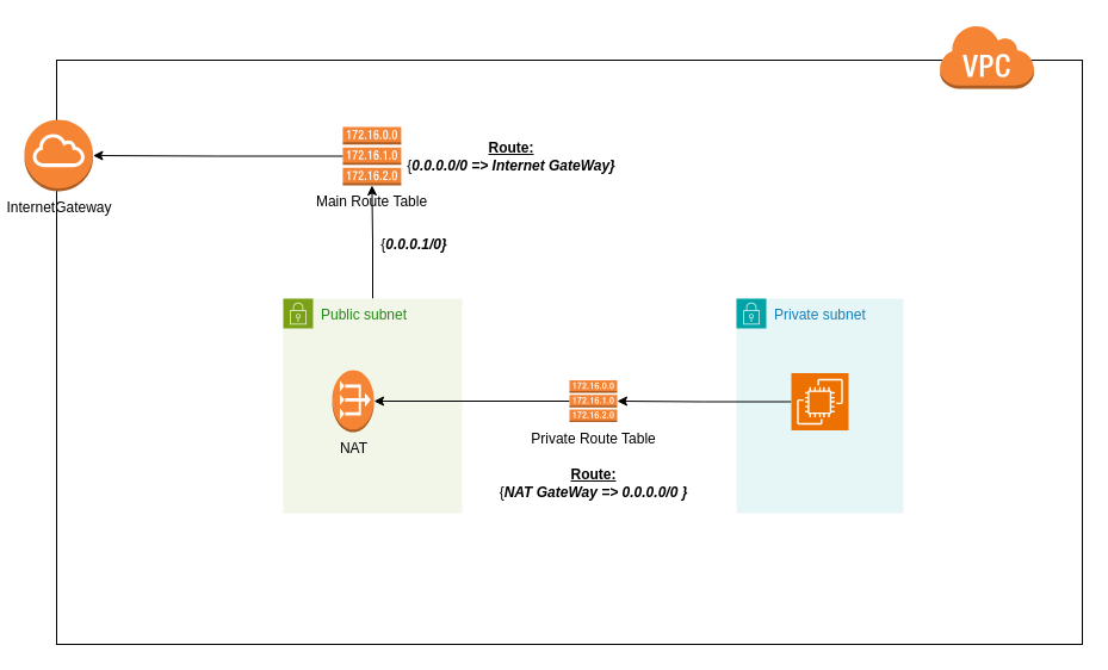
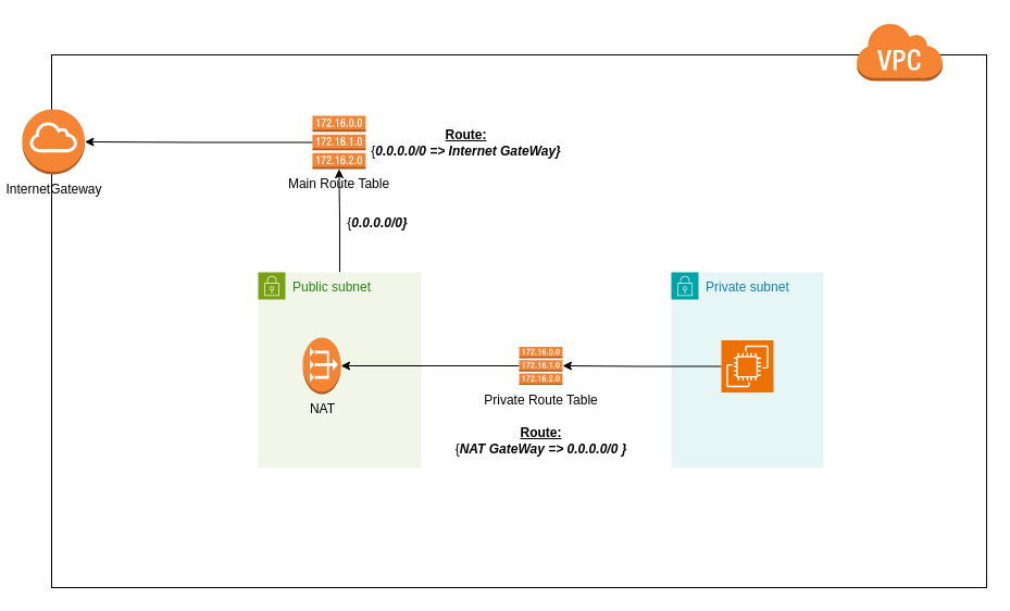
  <mxCell id="0" />
  <mxCell id="1" parent="0" />
  <mxCell id="2" value="" style="rounded=0;whiteSpace=wrap;html=1;" parent="1" vertex="1"><mxGeometry x="47" y="50" width="860" height="490" as="geometry" /></mxCell>
  <mxCell id="3" value="InternetGateway" style="outlineConnect=0;dashed=0;verticalLabelPosition=bottom;verticalAlign=top;align=center;html=1;shape=mxgraph.aws3.internet_gateway;fillColor=#F58534;gradientColor=none;" parent="1" vertex="1"><mxGeometry x="20" y="100" width="57.5" height="60" as="geometry" /></mxCell>
  <mxCell id="4" value="Main Route Table" style="outlineConnect=0;dashed=0;verticalLabelPosition=bottom;verticalAlign=top;align=center;html=1;shape=mxgraph.aws3.route_table;fillColor=#F58536;gradientColor=none;" parent="1" vertex="1"><mxGeometry x="286.92" y="106" width="49" height="49" as="geometry" /></mxCell>
  <mxCell id="5" style="edgeStyle=orthogonalEdgeStyle;rounded=0;orthogonalLoop=1;jettySize=auto;html=1;" parent="1" source="6" target="4" edge="1"><mxGeometry relative="1" as="geometry" /></mxCell>
  <mxCell id="6" value="Public subnet" style="points=[[0,0],[0.25,0],[0.5,0],[0.75,0],[1,0],[1,0.25],[1,0.5],[1,0.75],[1,1],[0.75,1],[0.5,1],[0.25,1],[0,1],[0,0.75],[0,0.5],[0,0.25]];outlineConnect=0;gradientColor=none;html=1;whiteSpace=wrap;fontSize=12;fontStyle=0;container=1;pointerEvents=0;collapsible=0;recursiveResize=0;shape=mxgraph.aws4.group;grIcon=mxgraph.aws4.group_security_group;grStroke=0;strokeColor=#7AA116;fillColor=#F2F6E8;verticalAlign=top;align=left;spacingLeft=30;fontColor=#248814;dashed=0;" parent="1" vertex="1"><mxGeometry x="237" y="250" width="150" height="180" as="geometry" /></mxCell>
  <mxCell id="7" value="Private subnet" style="points=[[0,0],[0.25,0],[0.5,0],[0.75,0],[1,0],[1,0.25],[1,0.5],[1,0.75],[1,1],[0.75,1],[0.5,1],[0.25,1],[0,1],[0,0.75],[0,0.5],[0,0.25]];outlineConnect=0;gradientColor=none;html=1;whiteSpace=wrap;fontSize=12;fontStyle=0;container=1;pointerEvents=0;collapsible=0;recursiveResize=0;shape=mxgraph.aws4.group;grIcon=mxgraph.aws4.group_security_group;grStroke=0;strokeColor=#00A4A6;fillColor=#E6F6F7;verticalAlign=top;align=left;spacingLeft=30;fontColor=#147EBA;dashed=0;" parent="1" vertex="1"><mxGeometry x="617" y="250" width="140" height="180" as="geometry" /></mxCell>
  <mxCell id="8" value="NAT" style="outlineConnect=0;dashed=0;verticalLabelPosition=bottom;verticalAlign=top;align=center;html=1;shape=mxgraph.aws3.vpc_nat_gateway;fillColor=#F58534;gradientColor=none;" parent="1" vertex="1"><mxGeometry x="278.09" y="310" width="35" height="52" as="geometry" /></mxCell>
  <mxCell id="9" style="edgeStyle=orthogonalEdgeStyle;rounded=0;orthogonalLoop=1;jettySize=auto;html=1;" parent="1" source="10" target="8" edge="1"><mxGeometry relative="1" as="geometry" /></mxCell>
  <mxCell id="10" value="Private Route Table" style="outlineConnect=0;dashed=0;verticalLabelPosition=bottom;verticalAlign=top;align=center;html=1;shape=mxgraph.aws3.route_table;fillColor=#F58536;gradientColor=none;" parent="1" vertex="1"><mxGeometry x="477" y="318.5" width="40" height="35" as="geometry" /></mxCell>
  <mxCell id="11" style="edgeStyle=orthogonalEdgeStyle;rounded=0;orthogonalLoop=1;jettySize=auto;html=1;" parent="1" source="12" target="10" edge="1"><mxGeometry relative="1" as="geometry" /></mxCell>
  <mxCell id="12" value="" style="sketch=0;points=[[0,0,0],[0.25,0,0],[0.5,0,0],[0.75,0,0],[1,0,0],[0,1,0],[0.25,1,0],[0.5,1,0],[0.75,1,0],[1,1,0],[0,0.25,0],[0,0.5,0],[0,0.75,0],[1,0.25,0],[1,0.5,0],[1,0.75,0]];outlineConnect=0;fontColor=#232F3E;fillColor=#ED7100;strokeColor=#ffffff;dashed=0;verticalLabelPosition=bottom;verticalAlign=top;align=center;html=1;fontSize=12;fontStyle=0;aspect=fixed;shape=mxgraph.aws4.resourceIcon;resIcon=mxgraph.aws4.ec2;" parent="1" vertex="1"><mxGeometry x="663" y="312.5" width="48" height="48" as="geometry" /></mxCell>
  <mxCell id="13" style="edgeStyle=orthogonalEdgeStyle;rounded=0;orthogonalLoop=1;jettySize=auto;html=1;entryX=1;entryY=0.5;entryDx=0;entryDy=0;entryPerimeter=0;dashed=0;dashPattern=8 8;" parent="1" source="4" target="3" edge="1"><mxGeometry relative="1" as="geometry" /></mxCell>
- <mxCell id="14" value="{&lt;b&gt;&lt;i&gt;0.0.0.1/0}&lt;/i&gt;&lt;/b&gt;" style="text;html=1;align=center;verticalAlign=middle;whiteSpace=wrap;rounded=0;" parent="1" vertex="1"><mxGeometry x="317" y="190" width="60" height="30" as="geometry" /></mxCell>
+ <mxCell id="14" value="{&lt;b&gt;&lt;i&gt;0.0.0.0/0}&lt;/i&gt;&lt;/b&gt;" style="text;html=1;align=center;verticalAlign=middle;whiteSpace=wrap;rounded=0;" parent="1" vertex="1"><mxGeometry x="317" y="190" width="60" height="30" as="geometry" /></mxCell>
  <mxCell id="15" value="&lt;div&gt;&lt;u&gt;&lt;b&gt;Route:&lt;/b&gt;&lt;/u&gt;&lt;br&gt;&lt;/div&gt;&lt;div&gt;{&lt;b&gt;&lt;i&gt;0.0.0.0/0 =&amp;gt; Internet GateWay}&lt;/i&gt;&lt;/b&gt;&lt;/div&gt;" style="text;html=1;align=center;verticalAlign=middle;whiteSpace=wrap;rounded=0;" parent="1" vertex="1"><mxGeometry x="331" y="115.5" width="195" height="30" as="geometry" /></mxCell>
  <mxCell id="16" value="&lt;div&gt;&lt;u&gt;&lt;b&gt;Route:&lt;/b&gt;&lt;/u&gt;&lt;br&gt;&lt;/div&gt;&lt;div&gt;{&lt;b&gt;&lt;i&gt;NAT GateWay&lt;/i&gt;&lt;/b&gt;&lt;b&gt;&lt;i&gt; =&amp;gt; 0.0.0.0/0 }&lt;/i&gt;&lt;/b&gt;&lt;/div&gt;" style="text;html=1;align=center;verticalAlign=middle;whiteSpace=wrap;rounded=0;" parent="1" vertex="1"><mxGeometry x="399.5" y="390" width="195" height="30" as="geometry" /></mxCell>
  <mxCell id="17" value="" style="outlineConnect=0;dashed=0;verticalLabelPosition=bottom;verticalAlign=top;align=center;html=1;shape=mxgraph.aws3.virtual_private_cloud;fillColor=#F58534;gradientColor=none;" vertex="1" parent="1"><mxGeometry x="787" y="20" width="79.5" height="54" as="geometry" /></mxCell>
